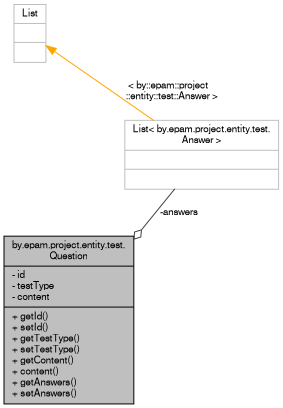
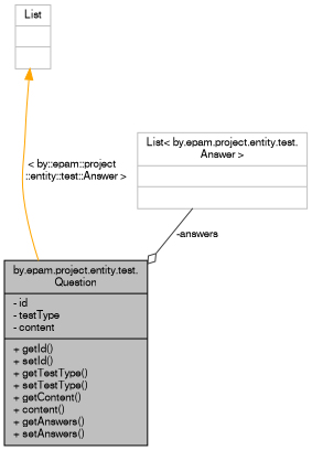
  digraph {
    node [color=grey75 fontname=FreeSans fontsize=10 shape=record]
    edge [fontname=FreeSans fontsize=10 labelfontname=FreeSans labelfontsize=10 style=solid]
    n1 [color=black fillcolor=grey75 fontcolor=black height=0.2 label="{by.epam.project.entity.test.\lQuestion\n|- id\l- testType\l- content\l|+ getId()\l+ setId()\l+ getTestType()\l+ setTestType()\l+ getContent()\l+ content()\l+ getAnswers()\l+ setAnswers()\l}" style=filled width=0.4]
    n2 [height=0.2 label="{List\< by.epam.project.entity.test.\lAnswer \>\n||}" width=0.4]
    n3 [height=0.2 label="{List\n||}" width=0.4]
    n2 -> n1 [arrowhead=odiamond color=grey25 label=" -answers"]
-   n3 -> n2 [color=orange dir=back label=" \< by::epam::project\l::entity::test::Answer \>"]
+   n3 -> n1 [color=orange dir=back label=" \< by::epam::project\l::entity::test::Answer \>"]
  }
